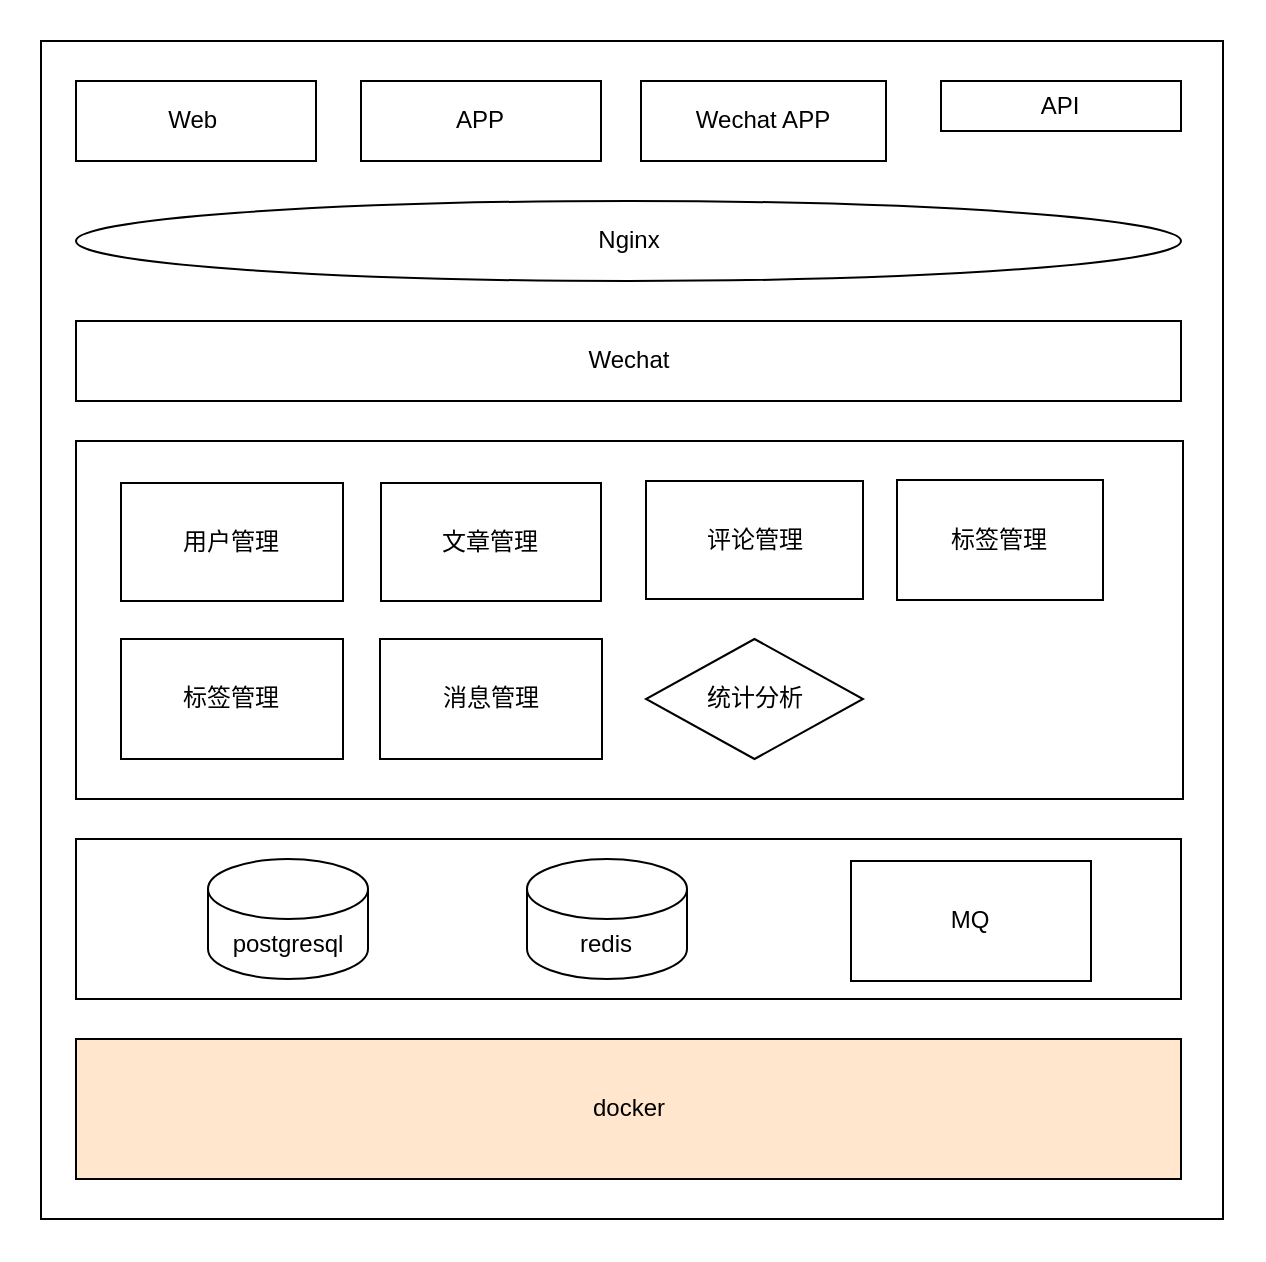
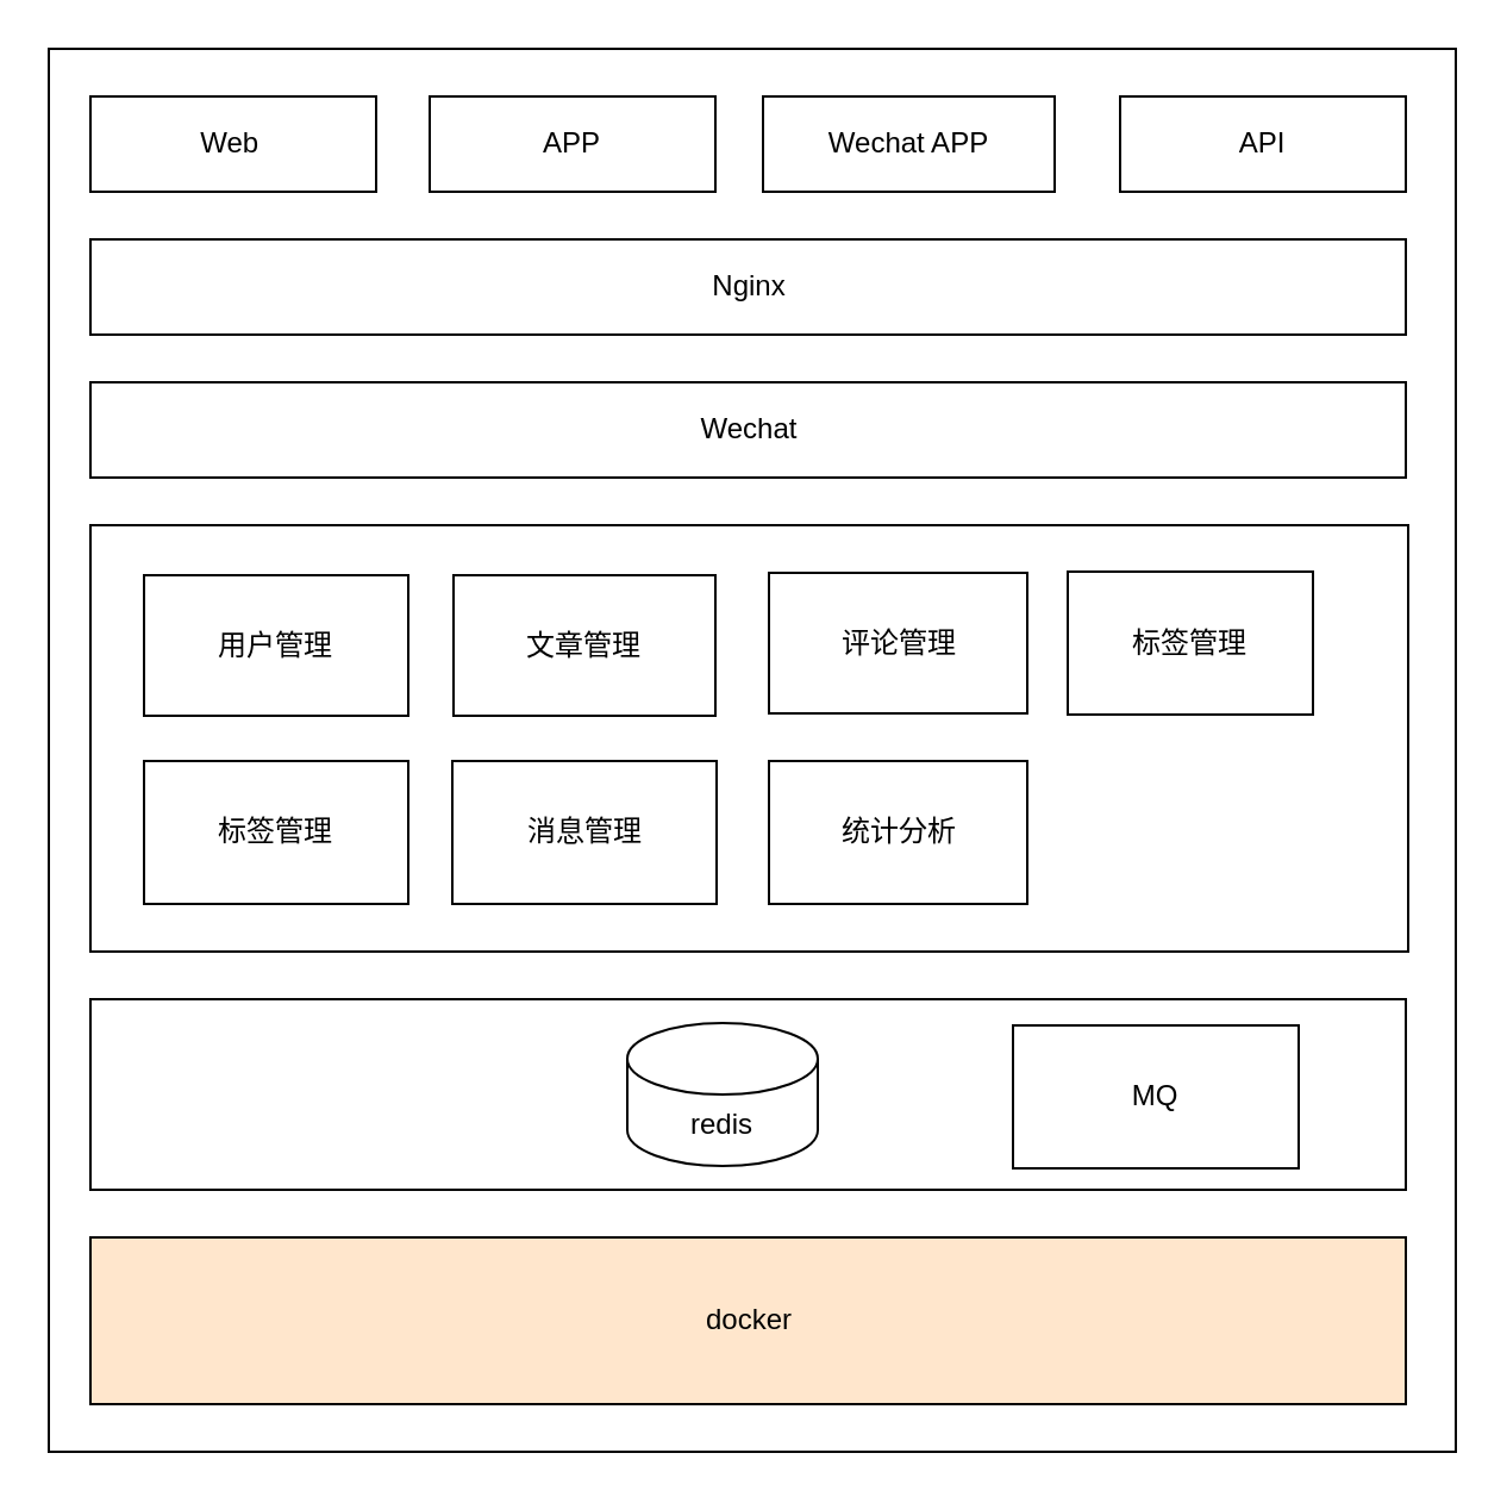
  <mxCell id="0" />
  <mxCell id="1" parent="0" />
  <mxCell id="2" value="" style="rounded=0;whiteSpace=wrap;html=1;gradientColor=none;fillColor=none;" vertex="1" parent="1"><mxGeometry x="20" y="20" width="591" height="589" as="geometry" /></mxCell>
  <mxCell id="3" value="" style="rounded=0;whiteSpace=wrap;html=1;fillColor=none;gradientColor=none;" vertex="1" parent="1"><mxGeometry x="37.5" y="220" width="553.5" height="179" as="geometry" /></mxCell>
  <mxCell id="4" value="" style="rounded=0;whiteSpace=wrap;html=1;fillColor=none;gradientColor=none;" vertex="1" parent="1"><mxGeometry x="37.5" y="419" width="552.5" height="80" as="geometry" /></mxCell>
  <mxCell id="5" value="docker" style="rounded=0;whiteSpace=wrap;html=1;fillColor=#ffe6cc;" vertex="1" parent="1"><mxGeometry x="37.5" y="519" width="552.5" height="70" as="geometry" /></mxCell>
- <mxCell id="6" value="postgresql" style="shape=cylinder3;whiteSpace=wrap;html=1;boundedLbl=1;backgroundOutline=1;size=15;fillColor=none;gradientColor=none;" vertex="1" parent="1"><mxGeometry x="103.5" y="429" width="80" height="60" as="geometry" /></mxCell>
  <mxCell id="7" value="redis" style="shape=cylinder3;whiteSpace=wrap;html=1;boundedLbl=1;backgroundOutline=1;size=15;fillColor=none;gradientColor=none;" vertex="1" parent="1"><mxGeometry x="263" y="429" width="80" height="60" as="geometry" /></mxCell>
  <mxCell id="8" value="Wechat" style="rounded=0;whiteSpace=wrap;html=1;fillColor=none;gradientColor=none;" vertex="1" parent="1"><mxGeometry x="37.5" y="160" width="552.5" height="40" as="geometry" /></mxCell>
  <mxCell id="9" value="Web&amp;nbsp;" style="rounded=0;whiteSpace=wrap;html=1;fillColor=none;gradientColor=none;" vertex="1" parent="1"><mxGeometry x="37.5" y="40" width="120" height="40" as="geometry" /></mxCell>
  <mxCell id="10" value="APP" style="rounded=0;whiteSpace=wrap;html=1;fillColor=none;gradientColor=none;glass=0;" vertex="1" parent="1"><mxGeometry x="180" y="40" width="120" height="40" as="geometry" /></mxCell>
- <mxCell id="11" value="Nginx" style="ellipse;whiteSpace=wrap;html=1;fillColor=none;gradientColor=none;" vertex="1" parent="1"><mxGeometry x="37.5" y="100" width="552.5" height="40" as="geometry" /></mxCell>
- <mxCell id="12" value="API" style="rounded=0;whiteSpace=wrap;html=1;fillColor=none;gradientColor=none;" vertex="1" parent="1"><mxGeometry x="470" y="40" width="120" height="25" as="geometry" /></mxCell>
+ <mxCell id="11" value="Nginx" style="rounded=0;whiteSpace=wrap;html=1;fillColor=none;gradientColor=none;" vertex="1" parent="1"><mxGeometry x="37.5" y="100" width="552.5" height="40" as="geometry" /></mxCell>
+ <mxCell id="12" value="API" style="rounded=0;whiteSpace=wrap;html=1;fillColor=none;gradientColor=none;" vertex="1" parent="1"><mxGeometry x="470" y="40" width="120" height="40" as="geometry" /></mxCell>
  <mxCell id="13" value="Wechat APP" style="rounded=0;whiteSpace=wrap;html=1;fillColor=none;gradientColor=none;" vertex="1" parent="1"><mxGeometry x="320" y="40" width="122.5" height="40" as="geometry" /></mxCell>
  <mxCell id="14" value="用户管理" style="rounded=0;whiteSpace=wrap;html=1;fillColor=none;gradientColor=none;" vertex="1" parent="1"><mxGeometry x="60" y="241" width="111" height="59" as="geometry" /></mxCell>
  <mxCell id="15" value="文章管理" style="rounded=0;whiteSpace=wrap;html=1;fillColor=none;gradientColor=none;" vertex="1" parent="1"><mxGeometry x="190" y="241" width="110" height="59" as="geometry" /></mxCell>
  <mxCell id="16" value="评论管理" style="rounded=0;whiteSpace=wrap;html=1;fillColor=none;gradientColor=none;" vertex="1" parent="1"><mxGeometry x="322.5" y="240" width="108.5" height="59" as="geometry" /></mxCell>
  <mxCell id="17" value="标签管理" style="rounded=0;whiteSpace=wrap;html=1;fillColor=none;gradientColor=none;" vertex="1" parent="1"><mxGeometry x="448" y="239.5" width="103" height="60" as="geometry" /></mxCell>
  <mxCell id="18" value="标签管理" style="rounded=0;whiteSpace=wrap;html=1;fillColor=none;gradientColor=none;" vertex="1" parent="1"><mxGeometry x="60" y="319" width="111" height="60" as="geometry" /></mxCell>
- <mxCell id="19" value="统计分析" style="rhombus;whiteSpace=wrap;html=1;fillColor=none;gradientColor=none;" vertex="1" parent="1"><mxGeometry x="322.5" y="319" width="108.5" height="60" as="geometry" /></mxCell>
+ <mxCell id="19" value="统计分析" style="rounded=0;whiteSpace=wrap;html=1;fillColor=none;gradientColor=none;" vertex="1" parent="1"><mxGeometry x="322.5" y="319" width="108.5" height="60" as="geometry" /></mxCell>
  <mxCell id="20" value="消息管理" style="rounded=0;whiteSpace=wrap;html=1;fillColor=none;gradientColor=none;" vertex="1" parent="1"><mxGeometry x="189.5" y="319" width="111" height="60" as="geometry" /></mxCell>
  <mxCell id="21" value="MQ" style="rounded=0;whiteSpace=wrap;html=1;glass=0;fillColor=none;gradientColor=none;" vertex="1" parent="1"><mxGeometry x="425" y="430" width="120" height="60" as="geometry" /></mxCell>
